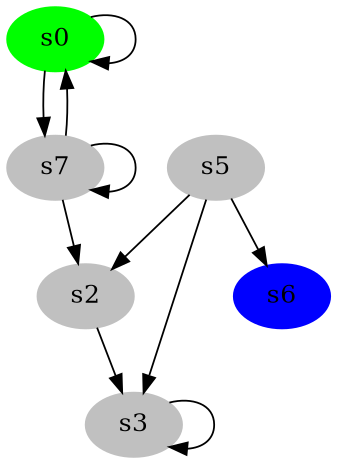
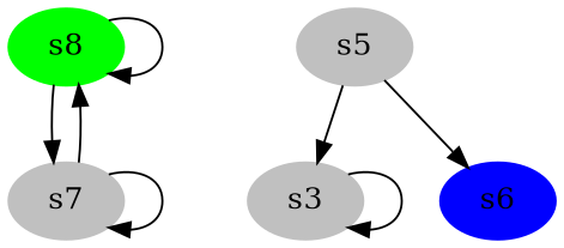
  digraph {
    node [color=grey style=filled]
-   s0 [color=green]
+   s0 [color=green label=s8]
    n2 [label=s7]
-   s2
    s3
    s5
    s6 [color=blue]
    s0 -> s0
    s0 -> n2
    n2 -> s0
    n2 -> n2
-   n2 -> s2
-   s2 -> s3
    s3 -> s3
-   s5 -> s2
    s5 -> s3
    s5 -> s6
  }
